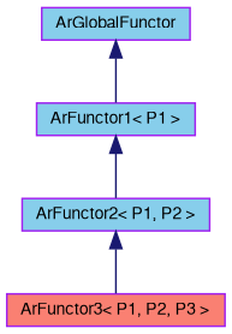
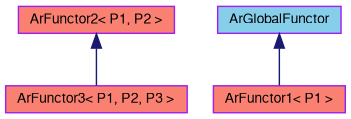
  digraph {
    node [color=purple fillcolor=salmon fontname=FreeSans fontsize=10 shape=record style=filled]
    edge [color=midnightblue dir=back fontname=FreeSans fontsize=10 labelfontname=FreeSans labelfontsize=10 style=solid]
    n1 [height=0.2 label="ArFunctor3\< P1, P2, P3 \>" width=0.4]
-   n2 [fillcolor=skyblue height=0.2 label="ArFunctor2\< P1, P2 \>" width=0.4]
-   n3 [fillcolor=skyblue height=0.2 label="ArFunctor1\< P1 \>" width=0.4]
+   n2 [height=0.2 label="ArFunctor2\< P1, P2 \>" width=0.4]
+   n3 [height=0.2 label="ArFunctor1\< P1 \>" width=0.4]
    n4 [fillcolor=skyblue height=0.2 label=ArGlobalFunctor width=0.4]
    n2 -> n1
-   n3 -> n2
    n4 -> n3
  }
